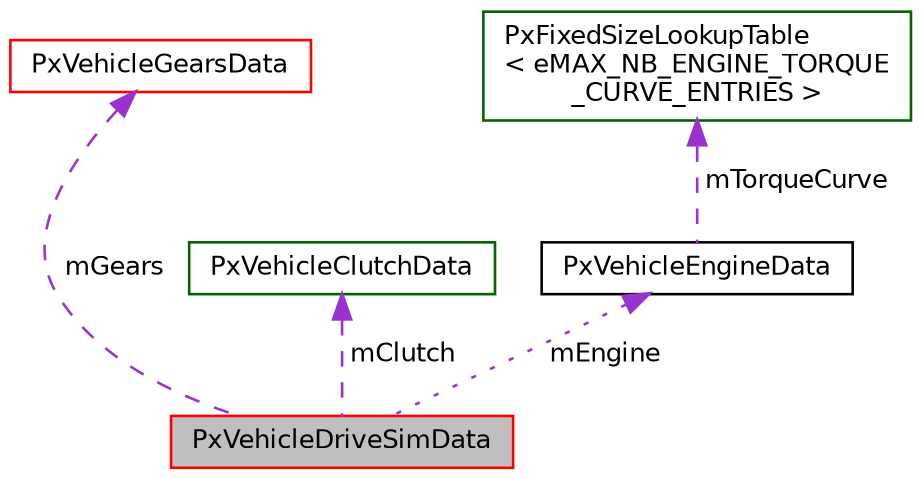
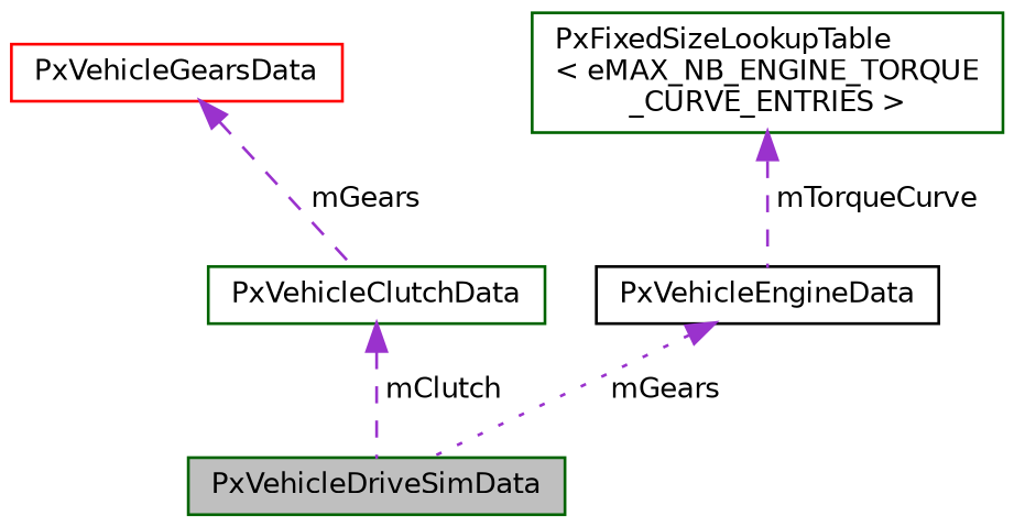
  digraph {
    node [color=red fillcolor=white fontname=Helvetica fontsize=10 shape=record style=filled]
    edge [color=darkorchid3 dir=back fontname=Helvetica fontsize=10 labelfontname=Helvetica labelfontsize=10 style=dashed]
-   n1 [fillcolor=grey75 fontcolor=black height=0.2 label=PxVehicleDriveSimData width=0.4]
+   n1 [color=darkgreen fillcolor=grey75 fontcolor=black height=0.2 label=PxVehicleDriveSimData width=0.4]
    n2 [height=0.2 label=PxVehicleGearsData width=0.4]
    n3 [color=darkgreen height=0.2 label=PxVehicleClutchData width=0.4]
    n4 [color=black height=0.2 label=PxVehicleEngineData width=0.4]
    n5 [color=darkgreen height=0.2 label="PxFixedSizeLookupTable\l\< eMAX_NB_ENGINE_TORQUE\l_CURVE_ENTRIES \>" width=0.4]
-   n2 -> n1 [label=" mGears"]
+   n2 -> n3 [label=" mGears"]
    n3 -> n1 [label=" mClutch"]
-   n4 -> n1 [label=" mEngine" style=dotted]
+   n4 -> n1 [label=" mGears" style=dotted]
    n5 -> n4 [label=" mTorqueCurve"]
  }
